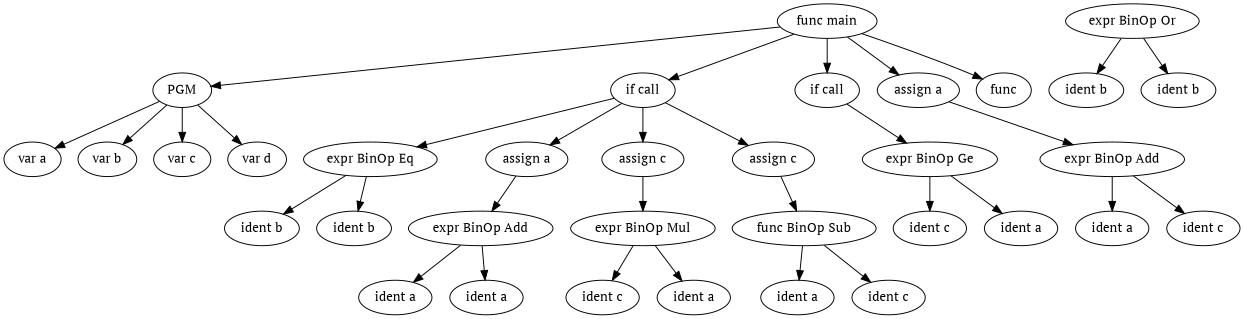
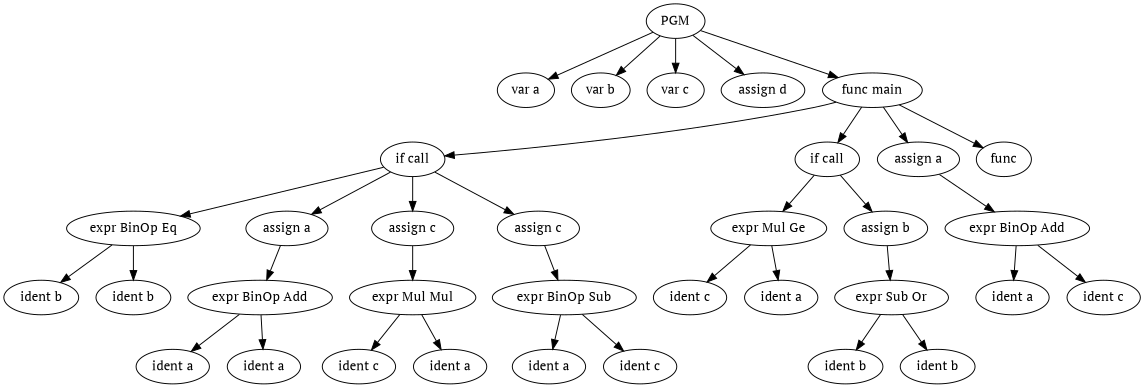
  digraph {
    fontname="PT Serif"
    node [fontname="PT Serif" shape=ellipse]
    edge [fontname="PT Serif"]
    n1 [label=PGM]
    n2 [label="var a"]
    n3 [label="var b"]
    n4 [label="var c"]
-   n5 [label="var d"]
+   n5 [label="assign d"]
    n6 [label="func main"]
    n7 [label="if call"]
    n8 [label="if call"]
    n9 [label="assign a"]
    n10 [label=func]
    n11 [label="expr BinOp Eq"]
    n12 [label="assign a"]
    n13 [label="assign c"]
    n14 [label="assign c"]
-   n15 [label="expr BinOp Ge"]
+   n15 [label="expr Mul Ge"]
+   n16 [label="assign b"]
    n17 [label="expr BinOp Add"]
    n18 [label="ident b"]
    n19 [label="ident b"]
    n20 [label="expr BinOp Add"]
-   n21 [label="expr BinOp Mul"]
-   n22 [label="func BinOp Sub"]
+   n21 [label="expr Mul Mul"]
+   n22 [label="expr BinOp Sub"]
    n23 [label="ident a"]
    n24 [label="ident a"]
    n25 [label="ident c"]
    n26 [label="ident a"]
    n27 [label="ident a"]
    n28 [label="ident c"]
    n29 [label="ident c"]
    n30 [label="ident a"]
-   n31 [label="expr BinOp Or"]
+   n31 [label="expr Sub Or"]
    n32 [label="ident b"]
    n33 [label="ident b"]
    n34 [label="ident a"]
    n35 [label="ident c"]
    n1 -> n2
    n1 -> n3
    n1 -> n4
    n1 -> n5
-   n6 -> n1
+   n1 -> n6
    n6 -> n7
    n6 -> n8
    n6 -> n9
    n6 -> n10
    n7 -> n11
    n7 -> n12
    n7 -> n13
    n7 -> n14
    n8 -> n15
+   n8 -> n16
    n9 -> n17
    n11 -> n18
    n11 -> n19
    n12 -> n20
    n13 -> n21
    n14 -> n22
    n15 -> n29
    n15 -> n30
+   n16 -> n31
    n17 -> n34
    n17 -> n35
    n20 -> n23
    n20 -> n24
    n21 -> n25
    n21 -> n26
    n22 -> n27
    n22 -> n28
    n31 -> n32
    n31 -> n33
  }
